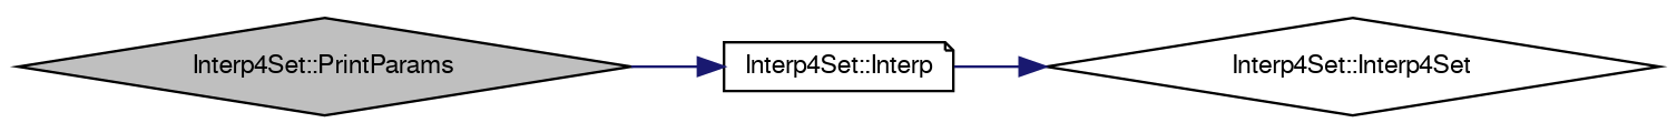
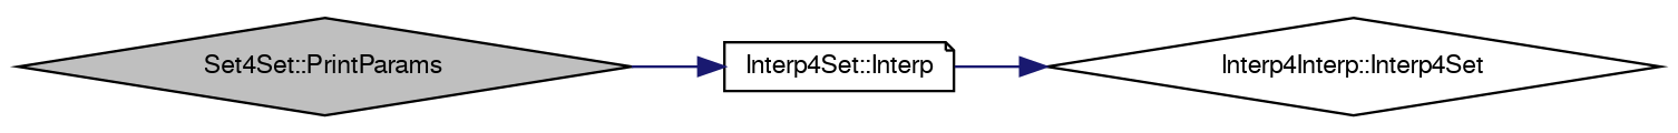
  digraph {
    rankdir=LR
    node [color=black fillcolor=white fontname=FreeSans fontsize=10 shape=diamond style=filled]
    edge [color=midnightblue fontname=FreeSans fontsize=10 labelfontname=FreeSans labelfontsize=10 style=solid]
-   n1 [fillcolor=grey75 fontcolor=black height=0.2 label="Interp4Set::PrintParams" width=0.4]
+   n1 [fillcolor=grey75 fontcolor=black height=0.2 label="Set4Set::PrintParams" width=0.4]
    n2 [height=0.2 label="Interp4Set::Interp" shape=note width=0.4]
-   n3 [height=0.2 label="Interp4Set::Interp4Set" width=0.4]
+   n3 [height=0.2 label="Interp4Interp::Interp4Set" width=0.4]
    n1 -> n2
    n2 -> n3
  }
